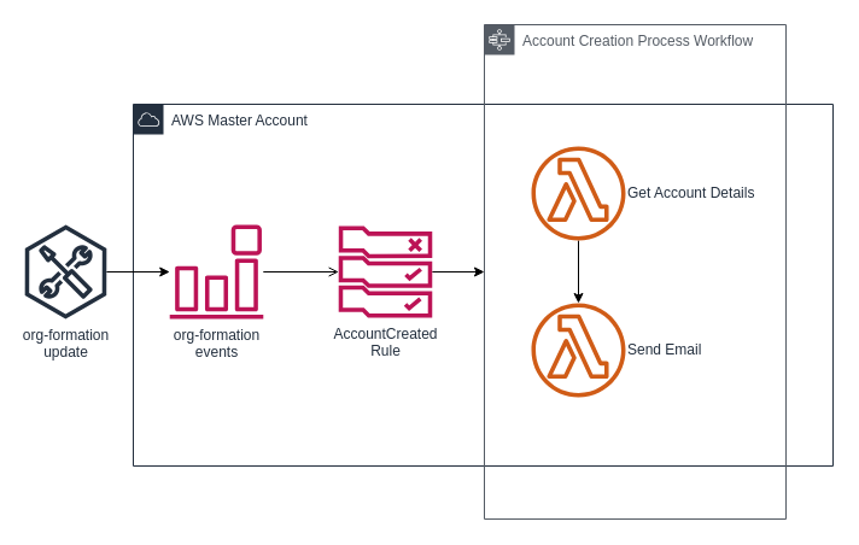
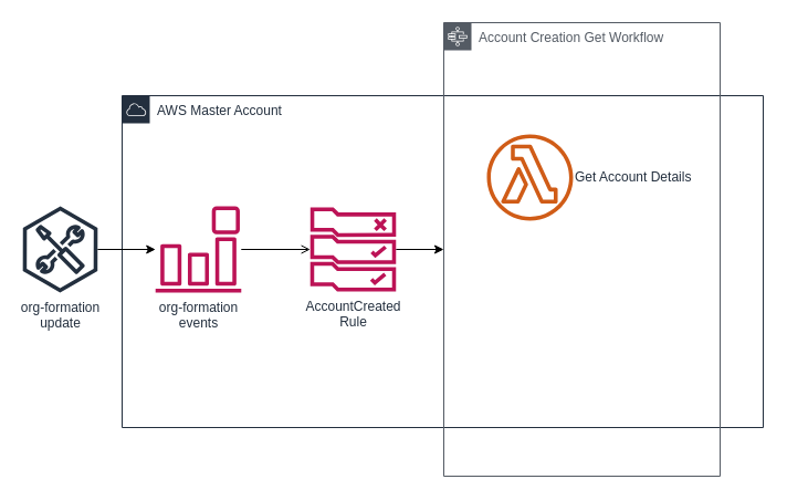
  <mxCell id="0" />
  <mxCell id="1" parent="0" />
  <mxCell id="2" value="AWS Master Account" style="points=[[0,0],[0.25,0],[0.5,0],[0.75,0],[1,0],[1,0.25],[1,0.5],[1,0.75],[1,1],[0.75,1],[0.5,1],[0.25,1],[0,1],[0,0.75],[0,0.5],[0,0.25]];outlineConnect=0;gradientColor=none;html=1;whiteSpace=wrap;fontSize=12;fontStyle=0;shape=mxgraph.aws4.group;grIcon=mxgraph.aws4.group_aws_cloud;strokeColor=#232F3E;fillColor=none;verticalAlign=top;align=left;spacingLeft=30;fontColor=#232F3E;dashed=0;" vertex="1" parent="1"><mxGeometry x="110" y="86" width="580" height="300" as="geometry" /></mxCell>
  <mxCell id="3" style="edgeStyle=orthogonalEdgeStyle;rounded=0;orthogonalLoop=1;jettySize=auto;html=1;endArrow=open;" edge="1" parent="1" source="4" target="6"><mxGeometry relative="1" as="geometry" /></mxCell>
  <mxCell id="4" value="org-formation&lt;br&gt;events" style="outlineConnect=0;fontColor=#232F3E;gradientColor=none;fillColor=#BC1356;strokeColor=none;dashed=0;verticalLabelPosition=bottom;verticalAlign=top;align=center;html=1;fontSize=12;fontStyle=0;aspect=fixed;pointerEvents=1;shape=mxgraph.aws4.event_event_based;" vertex="1" parent="1"><mxGeometry x="140" y="186" width="78" height="78" as="geometry" /></mxCell>
  <mxCell id="5" style="edgeStyle=orthogonalEdgeStyle;rounded=0;orthogonalLoop=1;jettySize=auto;html=1;" edge="1" parent="1" source="6" target="7"><mxGeometry relative="1" as="geometry" /></mxCell>
  <mxCell id="6" value="AccountCreated&lt;br&gt;Rule" style="outlineConnect=0;fontColor=#232F3E;gradientColor=none;fillColor=#BC1356;strokeColor=none;dashed=0;verticalLabelPosition=bottom;verticalAlign=top;align=center;html=1;fontSize=12;fontStyle=0;aspect=fixed;pointerEvents=1;shape=mxgraph.aws4.rule_2;" vertex="1" parent="1"><mxGeometry x="280" y="187" width="78" height="76" as="geometry" /></mxCell>
- <mxCell id="7" value="Account Creation Process Workflow" style="outlineConnect=0;gradientColor=none;html=1;whiteSpace=wrap;fontSize=12;fontStyle=0;shape=mxgraph.aws4.group;grIcon=mxgraph.aws4.group_aws_step_functions_workflow;strokeColor=#545B64;fillColor=none;verticalAlign=top;align=left;spacingLeft=30;fontColor=#545B64;dashed=0;" vertex="1" parent="1"><mxGeometry x="401" y="20" width="250" height="410" as="geometry" /></mxCell>
- <mxCell id="8" style="edgeStyle=orthogonalEdgeStyle;rounded=0;orthogonalLoop=1;jettySize=auto;html=1;" edge="1" parent="1" source="9" target="10"><mxGeometry relative="1" as="geometry" /></mxCell>
+ <mxCell id="7" value="Account Creation Get Workflow" style="outlineConnect=0;gradientColor=none;html=1;whiteSpace=wrap;fontSize=12;fontStyle=0;shape=mxgraph.aws4.group;grIcon=mxgraph.aws4.group_aws_step_functions_workflow;strokeColor=#545B64;fillColor=none;verticalAlign=top;align=left;spacingLeft=30;fontColor=#545B64;dashed=0;" vertex="1" parent="1"><mxGeometry x="401" y="20" width="250" height="410" as="geometry" /></mxCell>
  <mxCell id="9" value="Get Account Details" style="outlineConnect=0;fontColor=#232F3E;gradientColor=none;fillColor=#D05C17;strokeColor=none;dashed=0;verticalLabelPosition=middle;verticalAlign=middle;align=left;html=1;fontSize=12;fontStyle=0;aspect=fixed;pointerEvents=1;shape=mxgraph.aws4.lambda_function;labelPosition=right;" vertex="1" parent="1"><mxGeometry x="440" y="121" width="78" height="78" as="geometry" /></mxCell>
- <mxCell id="10" value="Send Email" style="outlineConnect=0;fontColor=#232F3E;gradientColor=none;fillColor=#D05C17;strokeColor=none;dashed=0;verticalLabelPosition=middle;verticalAlign=middle;align=left;html=1;fontSize=12;fontStyle=0;aspect=fixed;pointerEvents=1;shape=mxgraph.aws4.lambda_function;labelPosition=right;" vertex="1" parent="1"><mxGeometry x="440" y="251" width="78" height="78" as="geometry" /></mxCell>
  <mxCell id="11" style="edgeStyle=orthogonalEdgeStyle;rounded=0;orthogonalLoop=1;jettySize=auto;html=1;" edge="1" parent="1" source="12" target="4"><mxGeometry relative="1" as="geometry" /></mxCell>
  <mxCell id="12" value="org-formation&lt;br&gt;update" style="outlineConnect=0;fontColor=#232F3E;gradientColor=none;fillColor=#232F3E;strokeColor=none;dashed=0;verticalLabelPosition=bottom;verticalAlign=top;align=center;html=1;fontSize=12;fontStyle=0;aspect=fixed;pointerEvents=1;shape=mxgraph.aws4.external_toolkit;" vertex="1" parent="1"><mxGeometry x="20" y="186" width="68" height="78" as="geometry" /></mxCell>
